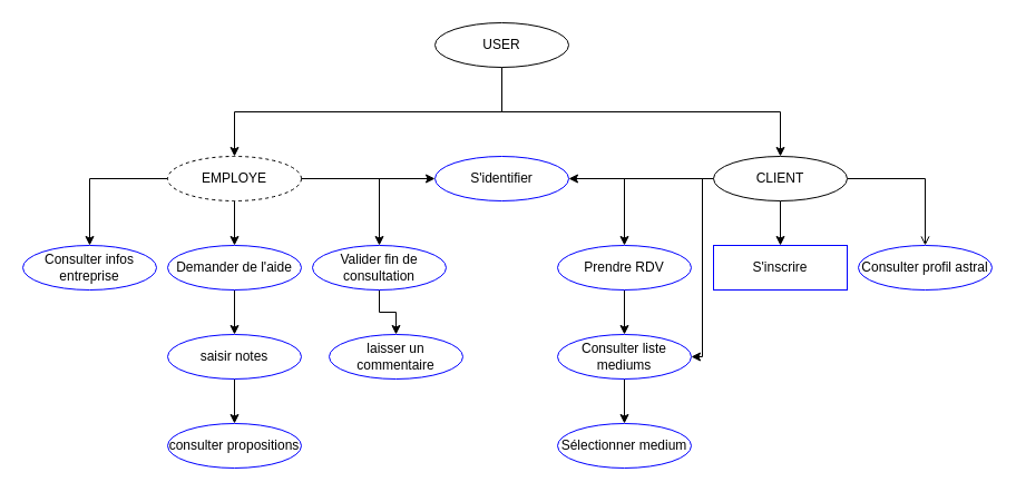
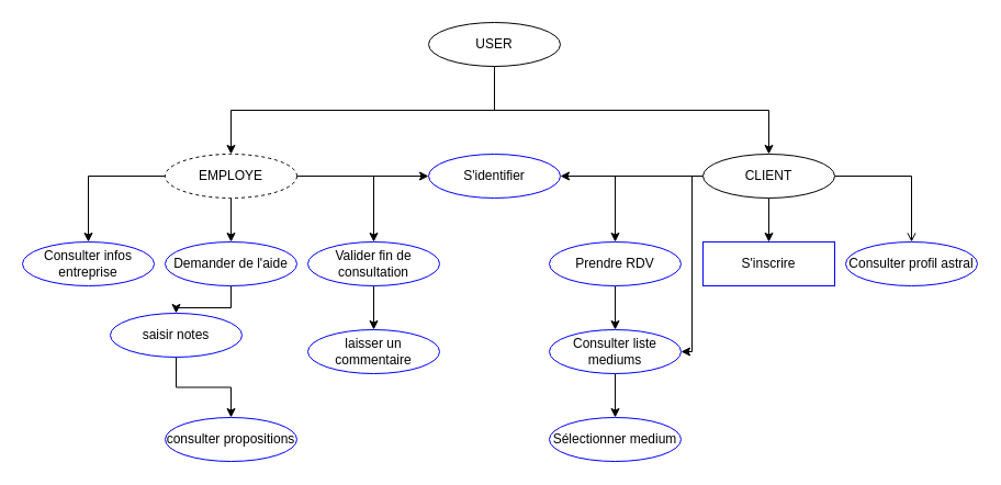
  <mxCell id="0" />
  <mxCell id="1" parent="0" />
  <mxCell id="2" style="edgeStyle=orthogonalEdgeStyle;rounded=0;orthogonalLoop=1;jettySize=auto;html=1;exitX=0.5;exitY=1;exitDx=0;exitDy=0;entryX=0.5;entryY=0;entryDx=0;entryDy=0;" edge="1" parent="1" source="4" target="10"><mxGeometry relative="1" as="geometry" /></mxCell>
  <mxCell id="3" style="edgeStyle=orthogonalEdgeStyle;rounded=0;orthogonalLoop=1;jettySize=auto;html=1;" edge="1" parent="1" source="4" target="15"><mxGeometry relative="1" as="geometry"><Array as="points"><mxPoint x="450" y="100" /><mxPoint x="210" y="100" /></Array></mxGeometry></mxCell>
  <mxCell id="4" value="USER" style="ellipse;whiteSpace=wrap;html=1;" vertex="1" parent="1"><mxGeometry x="390" y="20" width="120" height="40" as="geometry" /></mxCell>
  <mxCell id="5" style="edgeStyle=orthogonalEdgeStyle;rounded=0;orthogonalLoop=1;jettySize=auto;html=1;entryX=1;entryY=0.5;entryDx=0;entryDy=0;" edge="1" parent="1" source="10" target="25"><mxGeometry relative="1" as="geometry" /></mxCell>
  <mxCell id="6" style="edgeStyle=orthogonalEdgeStyle;rounded=0;orthogonalLoop=1;jettySize=auto;html=1;entryX=0.5;entryY=0;entryDx=0;entryDy=0;" edge="1" parent="1" source="10" target="32"><mxGeometry relative="1" as="geometry" /></mxCell>
  <mxCell id="7" style="edgeStyle=orthogonalEdgeStyle;rounded=0;orthogonalLoop=1;jettySize=auto;html=1;entryX=0.5;entryY=0;entryDx=0;entryDy=0;" edge="1" parent="1" source="10" target="30"><mxGeometry relative="1" as="geometry" /></mxCell>
  <mxCell id="8" style="edgeStyle=orthogonalEdgeStyle;rounded=0;orthogonalLoop=1;jettySize=auto;html=1;entryX=0.5;entryY=0;entryDx=0;entryDy=0;endArrow=open;" edge="1" parent="1" source="10" target="29"><mxGeometry relative="1" as="geometry" /></mxCell>
  <mxCell id="9" style="edgeStyle=orthogonalEdgeStyle;rounded=0;orthogonalLoop=1;jettySize=auto;html=1;entryX=1;entryY=0.5;entryDx=0;entryDy=0;" edge="1" parent="1" source="10" target="28"><mxGeometry relative="1" as="geometry"><Array as="points"><mxPoint x="630" y="160" /><mxPoint x="630" y="320" /></Array></mxGeometry></mxCell>
  <mxCell id="10" value="CLIENT" style="ellipse;whiteSpace=wrap;html=1;" vertex="1" parent="1"><mxGeometry x="640" y="140" width="120" height="40" as="geometry" /></mxCell>
  <mxCell id="11" style="edgeStyle=orthogonalEdgeStyle;rounded=0;orthogonalLoop=1;jettySize=auto;html=1;entryX=0.5;entryY=0;entryDx=0;entryDy=0;" edge="1" parent="1" source="15" target="16"><mxGeometry relative="1" as="geometry" /></mxCell>
  <mxCell id="12" style="edgeStyle=orthogonalEdgeStyle;rounded=0;orthogonalLoop=1;jettySize=auto;html=1;entryX=0.5;entryY=0;entryDx=0;entryDy=0;" edge="1" parent="1" source="15" target="18"><mxGeometry relative="1" as="geometry" /></mxCell>
  <mxCell id="13" style="edgeStyle=orthogonalEdgeStyle;rounded=0;orthogonalLoop=1;jettySize=auto;html=1;" edge="1" parent="1" source="15" target="20"><mxGeometry relative="1" as="geometry" /></mxCell>
  <mxCell id="14" style="edgeStyle=orthogonalEdgeStyle;rounded=0;orthogonalLoop=1;jettySize=auto;html=1;entryX=0;entryY=0.5;entryDx=0;entryDy=0;" edge="1" parent="1" source="15" target="25"><mxGeometry relative="1" as="geometry" /></mxCell>
  <mxCell id="15" value="EMPLOYE" style="ellipse;whiteSpace=wrap;html=1;dashed=1;" vertex="1" parent="1"><mxGeometry x="150" y="140" width="120" height="40" as="geometry" /></mxCell>
  <mxCell id="16" value="Consulter infos entreprise" style="ellipse;whiteSpace=wrap;html=1;strokeColor=#0000FF;" vertex="1" parent="1"><mxGeometry x="20" y="220" width="120" height="40" as="geometry" /></mxCell>
  <mxCell id="17" style="edgeStyle=orthogonalEdgeStyle;rounded=0;orthogonalLoop=1;jettySize=auto;html=1;entryX=0.5;entryY=0;entryDx=0;entryDy=0;" edge="1" parent="1" source="18" target="22"><mxGeometry relative="1" as="geometry" /></mxCell>
  <mxCell id="18" value="Demander de l'aide" style="ellipse;whiteSpace=wrap;html=1;strokeColor=#0000FF;" vertex="1" parent="1"><mxGeometry x="150" y="220" width="120" height="40" as="geometry" /></mxCell>
  <mxCell id="19" style="edgeStyle=orthogonalEdgeStyle;rounded=0;orthogonalLoop=1;jettySize=auto;html=1;entryX=0.5;entryY=0;entryDx=0;entryDy=0;" edge="1" parent="1" source="20" target="24"><mxGeometry relative="1" as="geometry" /></mxCell>
  <mxCell id="20" value="Valider fin de consultation" style="ellipse;whiteSpace=wrap;html=1;strokeColor=#0000FF;" vertex="1" parent="1"><mxGeometry x="280" y="220" width="120" height="40" as="geometry" /></mxCell>
  <mxCell id="21" style="edgeStyle=orthogonalEdgeStyle;rounded=0;orthogonalLoop=1;jettySize=auto;html=1;entryX=0.5;entryY=0;entryDx=0;entryDy=0;" edge="1" parent="1" source="22" target="23"><mxGeometry relative="1" as="geometry" /></mxCell>
- <mxCell id="22" value="saisir notes" style="ellipse;whiteSpace=wrap;html=1;strokeColor=#0000FF;" vertex="1" parent="1"><mxGeometry x="150" y="300" width="120" height="40" as="geometry" /></mxCell>
+ <mxCell id="22" value="saisir notes" style="ellipse;whiteSpace=wrap;html=1;strokeColor=#0000FF;" vertex="1" parent="1"><mxGeometry x="100" y="285" width="120" height="40" as="geometry" /></mxCell>
  <mxCell id="23" value="consulter propositions" style="ellipse;whiteSpace=wrap;html=1;strokeColor=#0000FF;" vertex="1" parent="1"><mxGeometry x="150" y="380" width="120" height="40" as="geometry" /></mxCell>
- <mxCell id="24" value="laisser un commentaire" style="ellipse;whiteSpace=wrap;html=1;strokeColor=#0000FF;" vertex="1" parent="1"><mxGeometry x="295" y="300" width="120" height="40" as="geometry" /></mxCell>
+ <mxCell id="24" value="laisser un commentaire" style="ellipse;whiteSpace=wrap;html=1;strokeColor=#0000FF;" vertex="1" parent="1"><mxGeometry x="280" y="300" width="120" height="40" as="geometry" /></mxCell>
  <mxCell id="25" value="S'identifier" style="ellipse;whiteSpace=wrap;html=1;strokeColor=#0000FF;" vertex="1" parent="1"><mxGeometry x="390" y="140" width="120" height="40" as="geometry" /></mxCell>
  <mxCell id="26" value="Sélectionner medium" style="ellipse;whiteSpace=wrap;html=1;strokeColor=#0000FF;" vertex="1" parent="1"><mxGeometry x="500" y="380" width="120" height="40" as="geometry" /></mxCell>
  <mxCell id="27" style="edgeStyle=orthogonalEdgeStyle;rounded=0;orthogonalLoop=1;jettySize=auto;html=1;entryX=0.5;entryY=0;entryDx=0;entryDy=0;" edge="1" parent="1" source="28" target="26"><mxGeometry relative="1" as="geometry" /></mxCell>
  <mxCell id="28" value="Consulter liste mediums" style="ellipse;whiteSpace=wrap;html=1;strokeColor=#0000FF;" vertex="1" parent="1"><mxGeometry x="500" y="300" width="120" height="40" as="geometry" /></mxCell>
  <mxCell id="29" value="Consulter profil astral" style="ellipse;whiteSpace=wrap;html=1;strokeColor=#0000FF;" vertex="1" parent="1"><mxGeometry x="770" y="220" width="120" height="40" as="geometry" /></mxCell>
  <mxCell id="30" value="S'inscrire" style="whiteSpace=wrap;html=1;strokeColor=#0000FF;rounded=0;" vertex="1" parent="1"><mxGeometry x="640" y="220" width="120" height="40" as="geometry" /></mxCell>
  <mxCell id="31" style="edgeStyle=orthogonalEdgeStyle;rounded=0;orthogonalLoop=1;jettySize=auto;html=1;entryX=0.5;entryY=0;entryDx=0;entryDy=0;" edge="1" parent="1" source="32" target="28"><mxGeometry relative="1" as="geometry" /></mxCell>
  <mxCell id="32" value="Prendre RDV" style="ellipse;whiteSpace=wrap;html=1;strokeColor=#0000FF;" vertex="1" parent="1"><mxGeometry x="500" y="220" width="120" height="40" as="geometry" /></mxCell>
